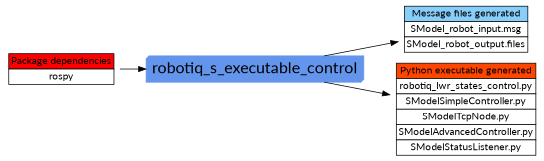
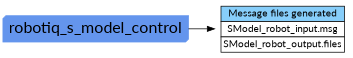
  digraph {
    fontname=Lato
    nodesep=0.1
    rankdir=LR
    node [fontname=Lato shape=plaintext]
    edge [fontname=Lato]
-   robotiq_s_model_control [color="#6495ED" fontsize=22 shape=box3d style=filled label=robotiq_s_executable_control]
+   robotiq_s_model_control [color="#6495ED" fontsize=22 shape=box3d style=filled]
    n2 [label=<<table BGCOLOR="#FFFFFF" BORDER="0" CELLBORDER="1" CELLSPACING="0">   <tr>     <td ALIGN="CENTER" BGCOLOR="#87CEFA" COLSPAN="1">Message files generated</td>   </tr>   <tr>     <td ALIGN="CENTER" BGCOLOR="#FFFFFF" COLSPAN="1">SModel_robot_input.msg</td>   </tr>   <tr>     <td ALIGN="CENTER" BGCOLOR="#FFFFFF" COLSPAN="1">SModel_robot_output.files</td>   </tr> </table> >]
-   n3 [label=<<table BGCOLOR="#FFFFFF" BORDER="0" CELLBORDER="1" CELLSPACING="0">   <tr>     <td ALIGN="CENTER" BGCOLOR="#FF4500" COLSPAN="1">Python executable generated</td>   </tr>   <tr>     <td ALIGN="CENTER" BGCOLOR="#FFFFFF" COLSPAN="1">robotiq_lwr_states_control.py</td>   </tr>   <tr>     <td ALIGN="CENTER" BGCOLOR="#FFFFFF" COLSPAN="1">SModelSimpleController.py</td>   </tr>   <tr>     <td ALIGN="CENTER" BGCOLOR="#FFFFFF" COLSPAN="1">SModelTcpNode.py</td>   </tr>   <tr>     <td ALIGN="CENTER" BGCOLOR="#FFFFFF" COLSPAN="1">SModelAdvancedController.py</td>   </tr>   <tr>     <td ALIGN="CENTER" BGCOLOR="#FFFFFF" COLSPAN="1">SModelStatusListener.py</td>   </tr> </table> >]
-   n4 [label=<<table BGCOLOR="#FFFFFF" BORDER="0" CELLBORDER="1" CELLSPACING="0">   <tr>     <td ALIGN="CENTER" BGCOLOR="#FF0000" COLSPAN="1">Package dependencies</td>   </tr>   <tr>     <td ALIGN="CENTER" BGCOLOR="#FFFFFF" COLSPAN="1">rospy</td>   </tr> </table> >]
    robotiq_s_model_control -> n2
-   robotiq_s_model_control -> n3
-   n4 -> robotiq_s_model_control
  }
